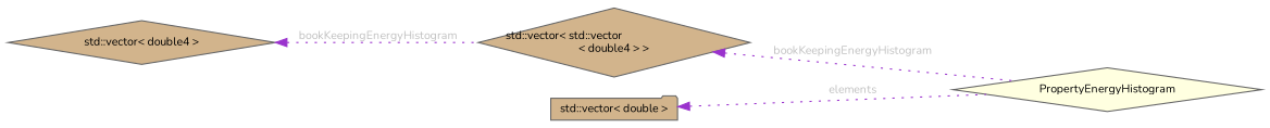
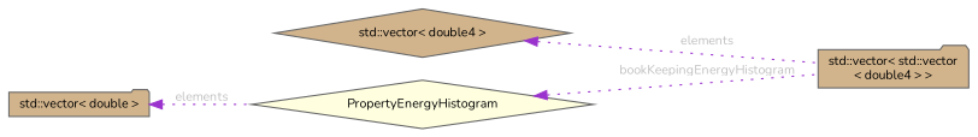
  digraph {
    fontname=Nunito
    rankdir=LR
    node [color=gray40 fillcolor=tan fontname=Nunito fontsize=10 shape=diamond style=filled]
    edge [color=darkorchid3 dir=back fontcolor=grey fontname=Nunito fontsize=10 labelfontname=Helvetica labelfontsize=10 style=dotted]
    n1 [fillcolor=lightyellow fontcolor=black height=0.2 label=PropertyEnergyHistogram width=0.4]
-   n2 [height=0.2 label="std::vector\< std::vector\l\< double4 \> \>" width=0.4]
+   n2 [height=0.2 label="std::vector\< std::vector\l\< double4 \> \>" shape=folder width=0.4]
    n3 [height=0.2 label="std::vector\< double4 \>" width=0.4]
    n4 [height=0.2 label="std::vector\< double \>" shape=folder width=0.4]
-   n2 -> n1 [label=" bookKeepingEnergyHistogram"]
-   n3 -> n2 [label=" bookKeepingEnergyHistogram"]
+   n1 -> n2 [label=" bookKeepingEnergyHistogram"]
+   n3 -> n2 [label=" elements"]
    n4 -> n1 [label=" elements"]
  }
